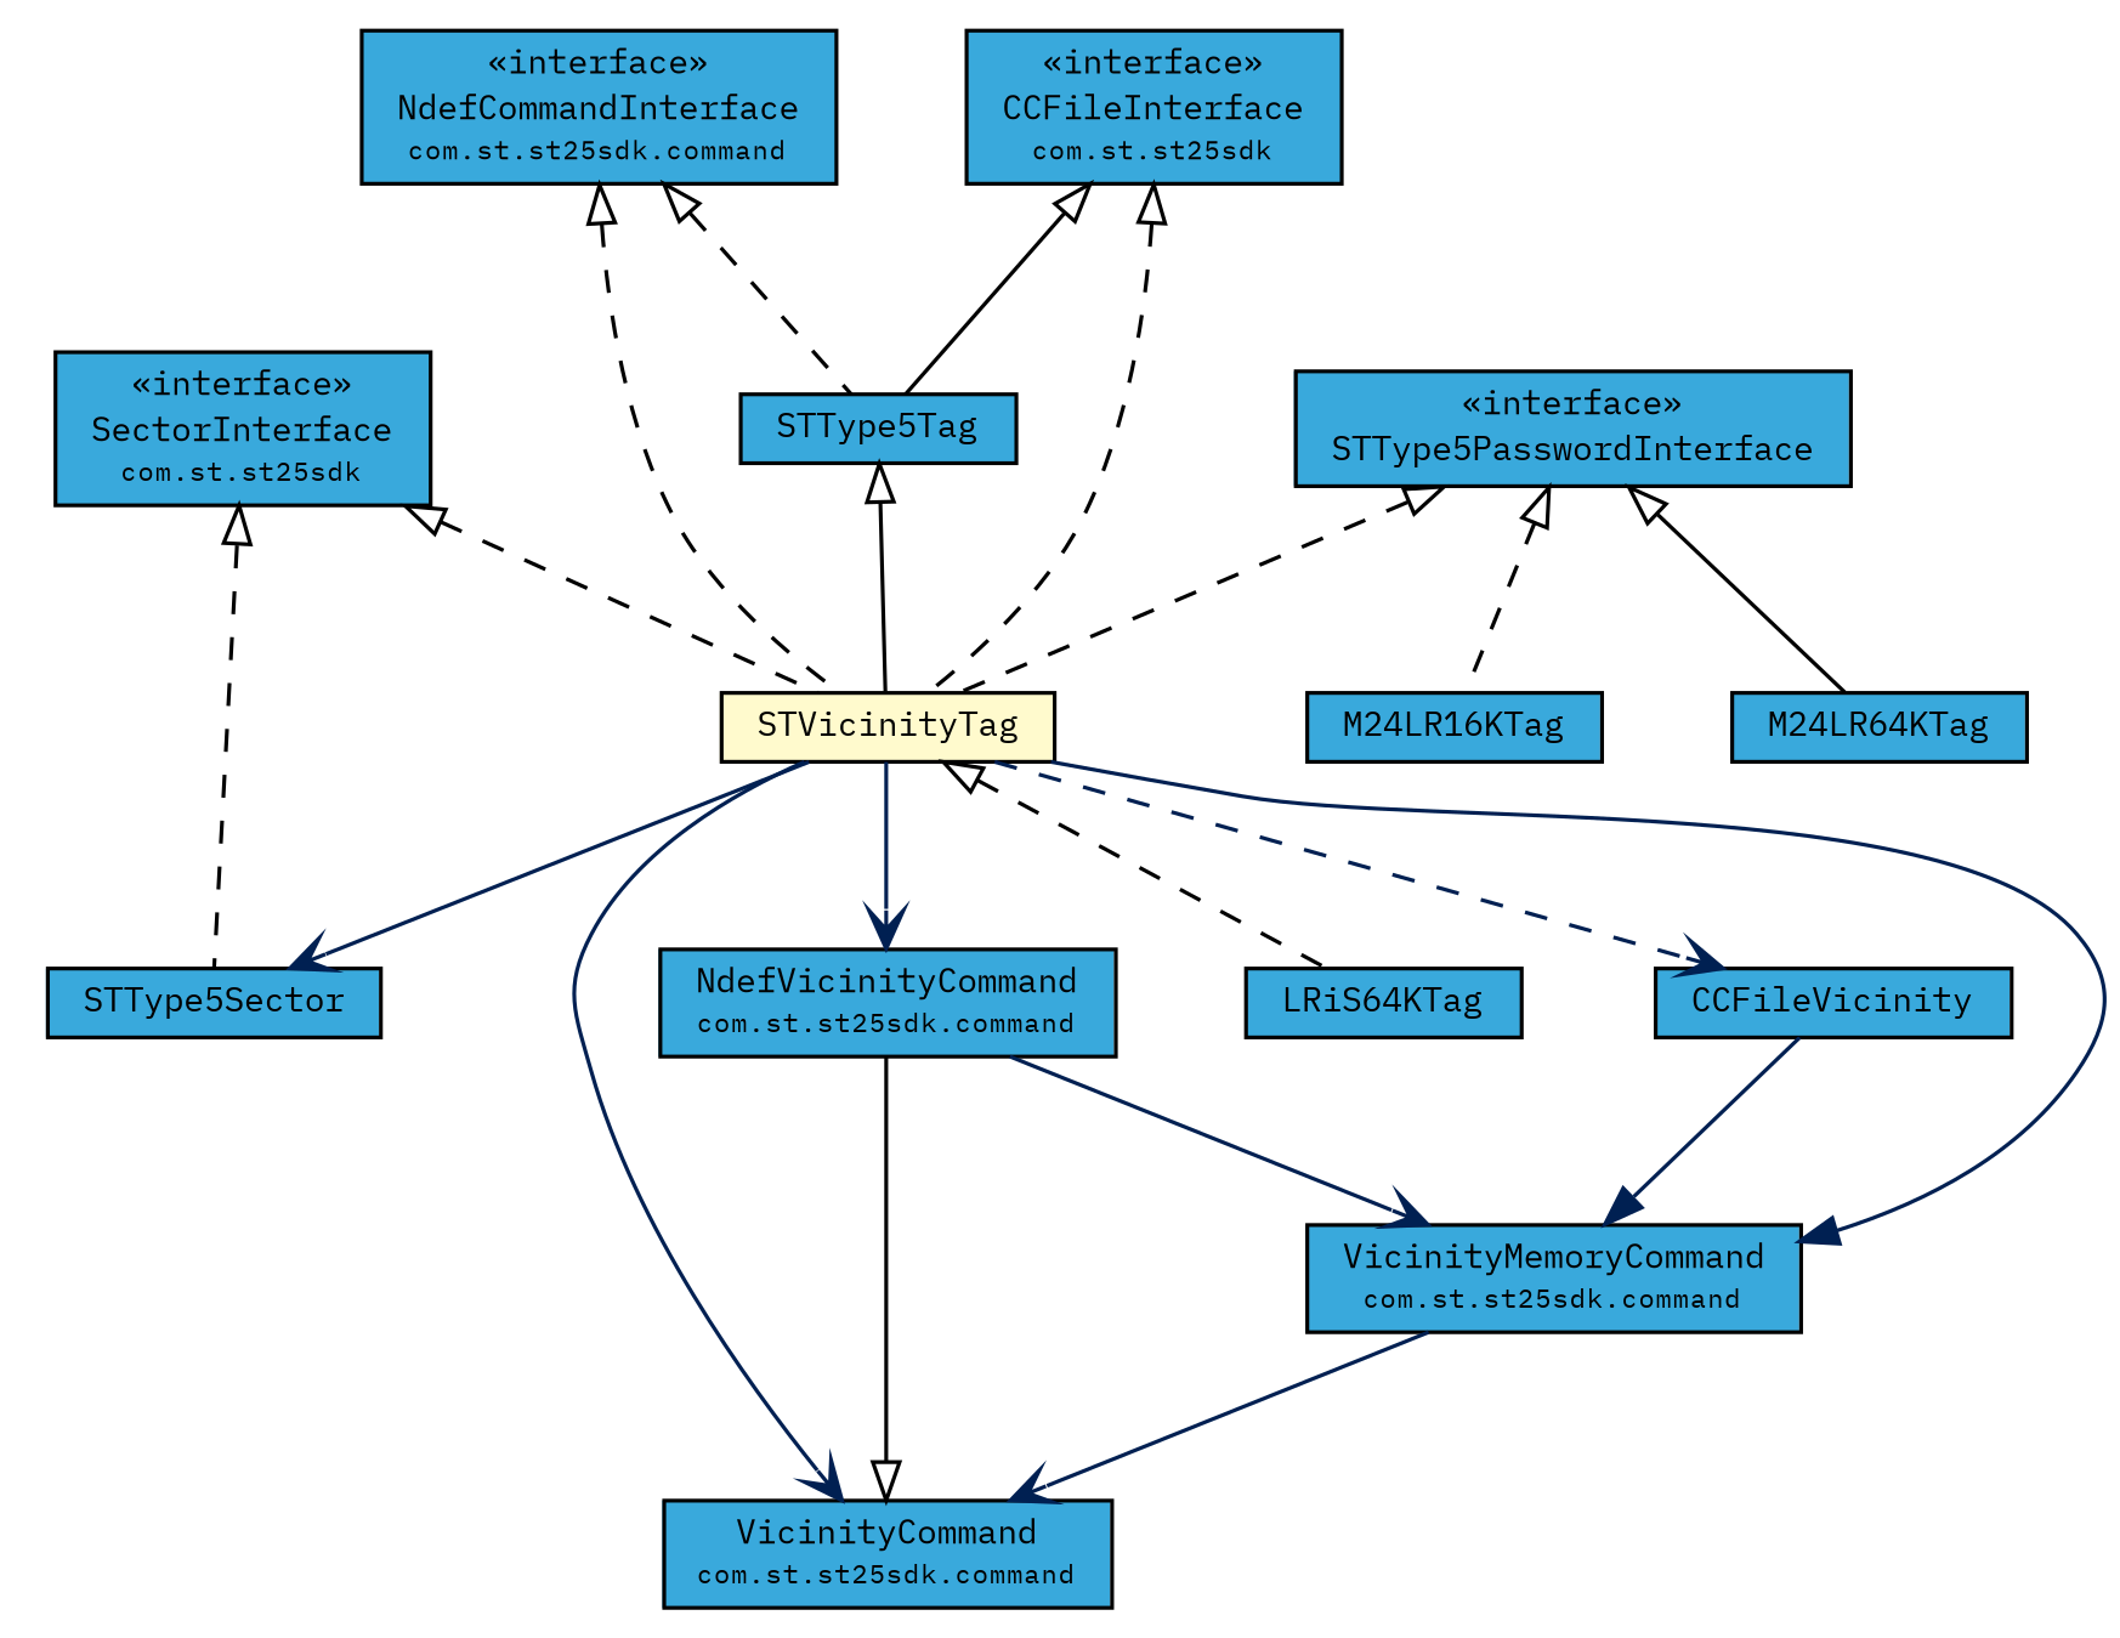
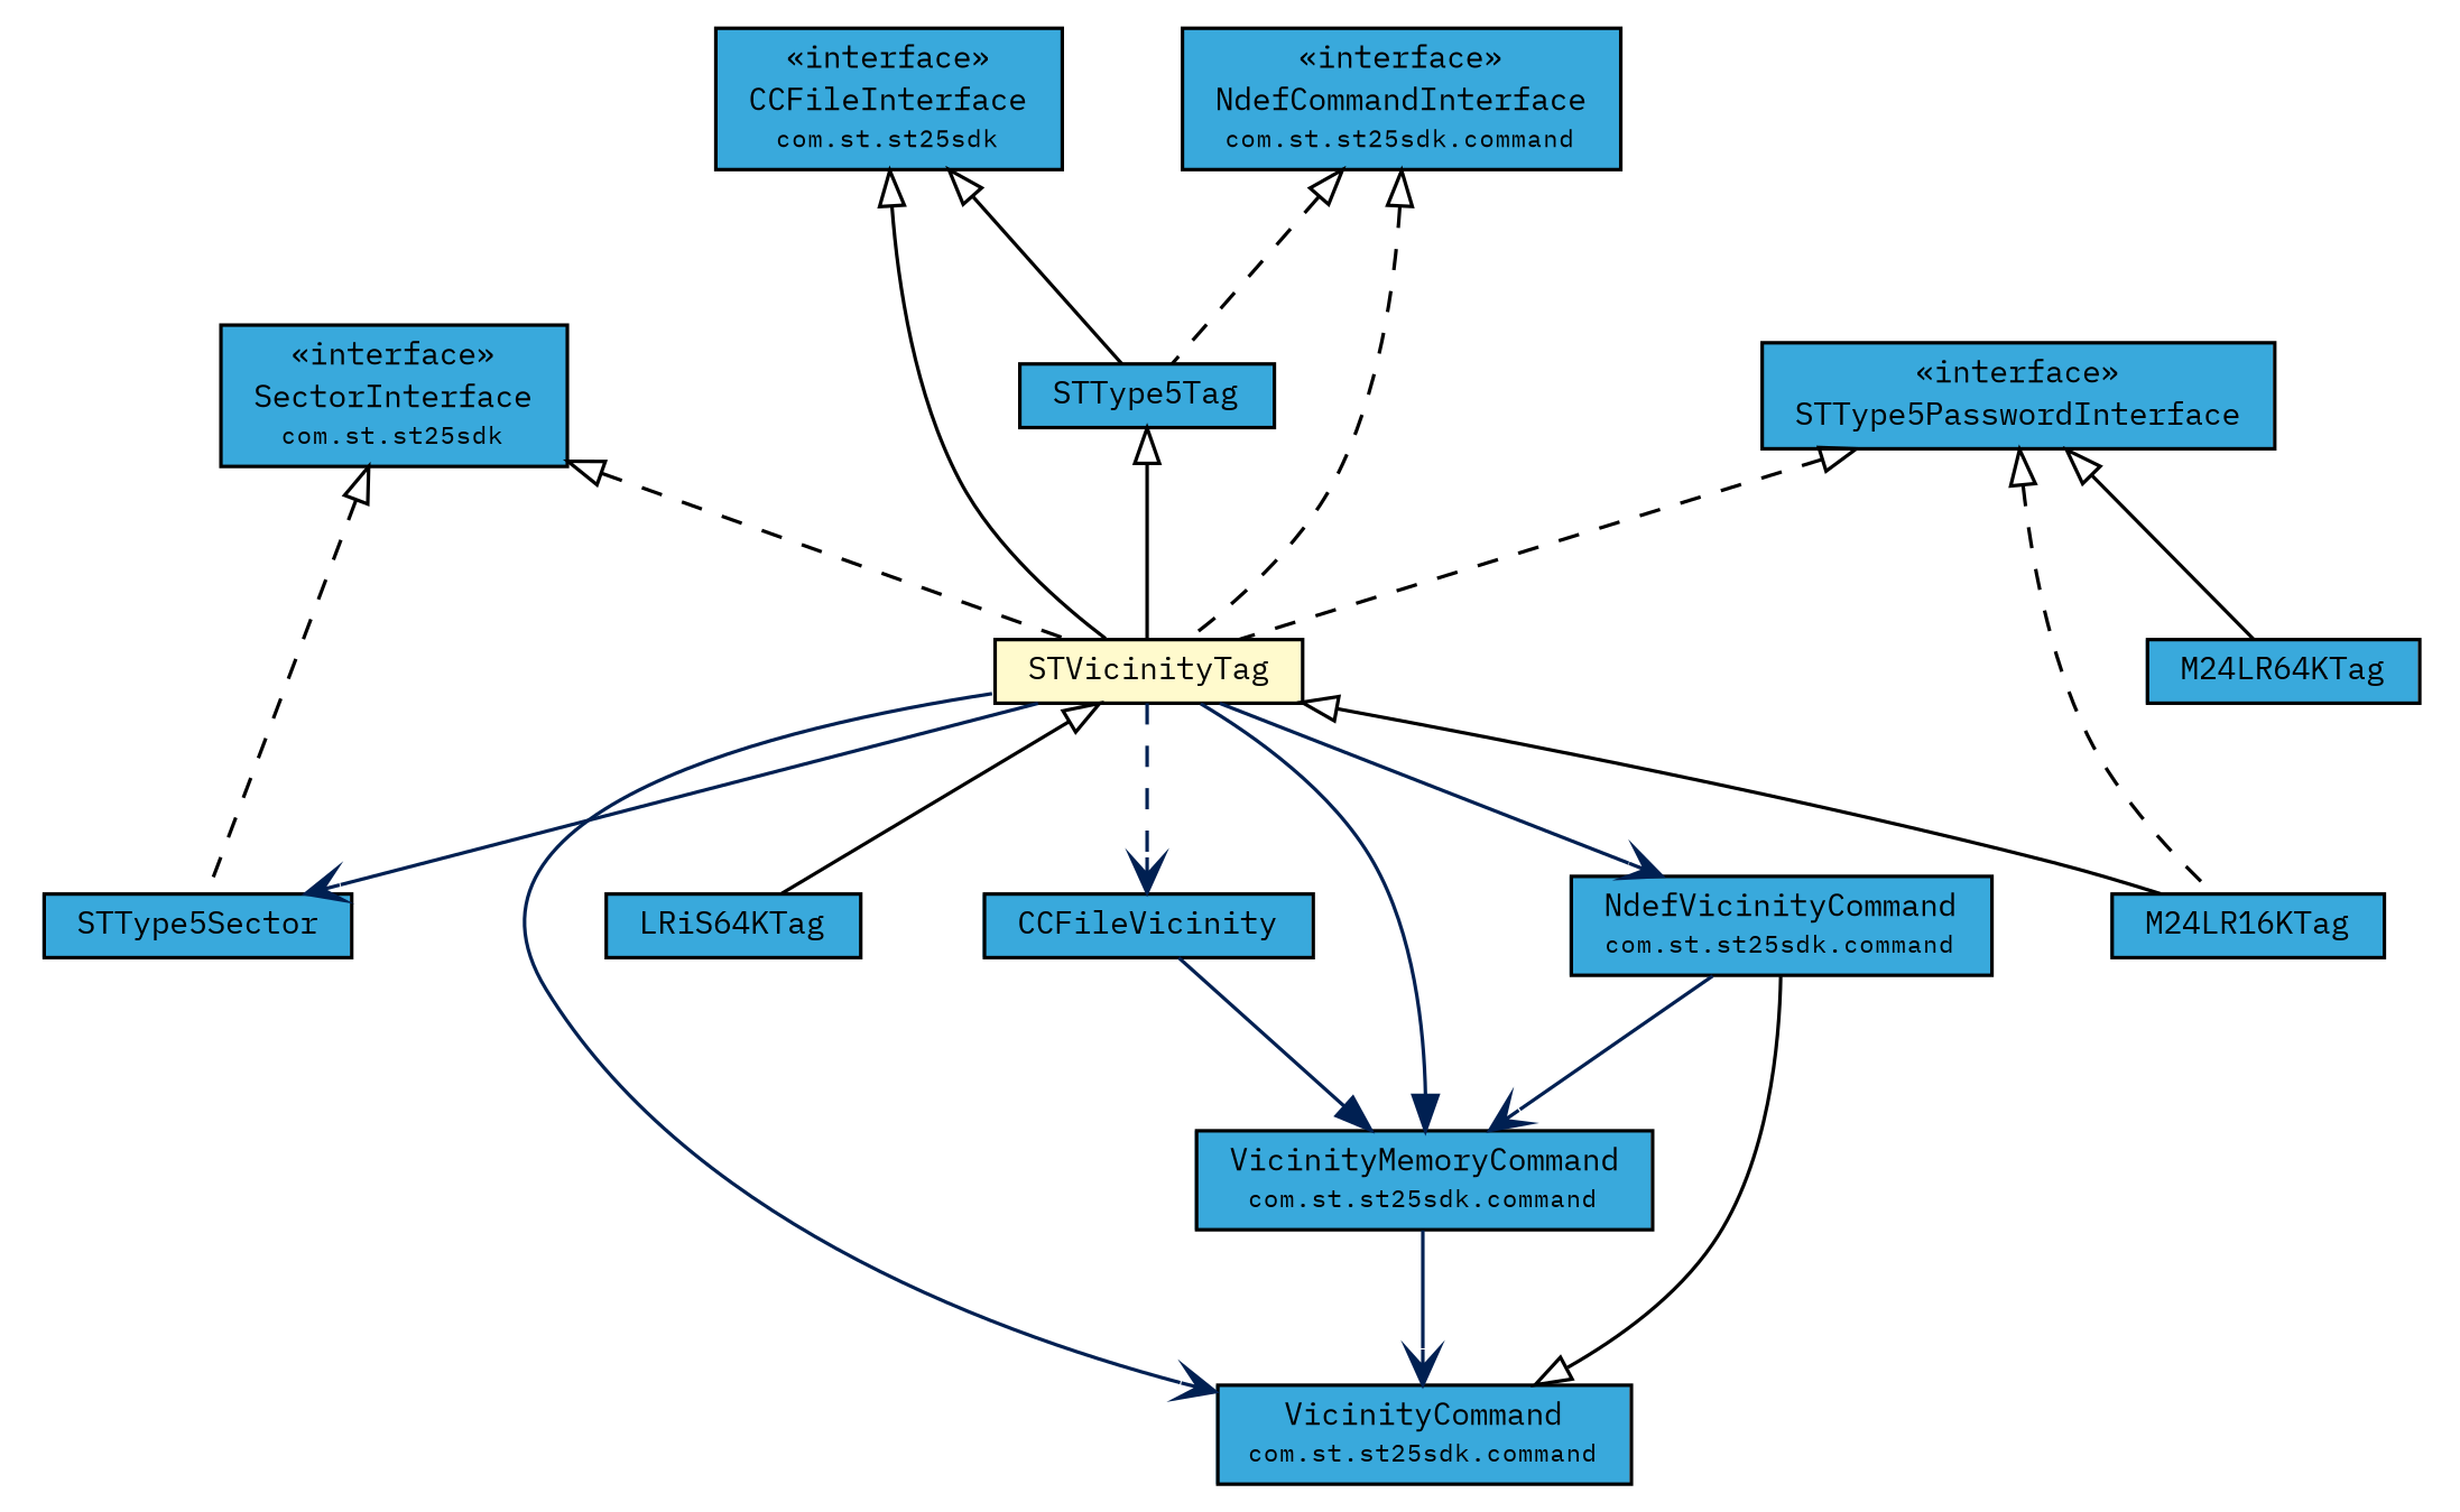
  digraph {
    fontname="IBM Plex Mono"
    nodesep=0.25
    ranksep=0.5
    node [fontcolor=black fontname="IBM Plex Mono" fontsize=9.0 shape=plaintext]
    edge [arrowtail=empty dir=back fontname="IBM Plex Mono" fontsize=10 headport=p labelfontname=Helvetica labelfontsize=10 tailport=p]
    n1 [label=<<table title="com.st.st25sdk.CCFileInterface" border="0" cellborder="1" cellspacing="0" cellpadding="2" port="p" bgcolor="#39a9dc" href="../CCFileInterface.html"> 		<tr><td><table border="0" cellspacing="0" cellpadding="1"> <tr><td align="center" balign="center"> &#171;interface&#187; </td></tr> <tr><td align="center" balign="center"> CCFileInterface </td></tr> <tr><td align="center" balign="center"><font point-size="7.0"> com.st.st25sdk </font></td></tr> 		</table></td></tr> 		</table>>]
    n2 [label=<<table title="com.st.st25sdk.type5.STType5Tag" border="0" cellborder="1" cellspacing="0" cellpadding="2" port="p" bgcolor="#39a9dc" href="./STType5Tag.html"> 		<tr><td><table border="0" cellspacing="0" cellpadding="1"> <tr><td align="center" balign="center"> STType5Tag </td></tr> 		</table></td></tr> 		</table>>]
    n3 [label=<<table title="com.st.st25sdk.type5.STVicinityTag" border="0" cellborder="1" cellspacing="0" cellpadding="2" port="p" bgcolor="lemonChiffon" href="./STVicinityTag.html"> 		<tr><td><table border="0" cellspacing="0" cellpadding="1"> <tr><td align="center" balign="center"> STVicinityTag </td></tr> 		</table></td></tr> 		</table>>]
    n4 [label=<<table title="com.st.st25sdk.type5.STType5Sector" border="0" cellborder="1" cellspacing="0" cellpadding="2" port="p" bgcolor="#39a9dc" href="./STType5Sector.html"> 		<tr><td><table border="0" cellspacing="0" cellpadding="1"> <tr><td align="center" balign="center"> STType5Sector </td></tr> 		</table></td></tr> 		</table>>]
    n5 [label=<<table title="com.st.st25sdk.command.NdefVicinityCommand" border="0" cellborder="1" cellspacing="0" cellpadding="2" port="p" bgcolor="#39a9dc" href="../command/NdefVicinityCommand.html"> 		<tr><td><table border="0" cellspacing="0" cellpadding="1"> <tr><td align="center" balign="center"> NdefVicinityCommand </td></tr> <tr><td align="center" balign="center"><font point-size="7.0"> com.st.st25sdk.command </font></td></tr> 		</table></td></tr> 		</table>>]
    n6 [label=<<table title="com.st.st25sdk.command.VicinityMemoryCommand" border="0" cellborder="1" cellspacing="0" cellpadding="2" port="p" bgcolor="#39a9dc" href="../command/VicinityMemoryCommand.html"> 		<tr><td><table border="0" cellspacing="0" cellpadding="1"> <tr><td align="center" balign="center"> VicinityMemoryCommand </td></tr> <tr><td align="center" balign="center"><font point-size="7.0"> com.st.st25sdk.command </font></td></tr> 		</table></td></tr> 		</table>>]
    n7 [label=<<table title="com.st.st25sdk.command.VicinityCommand" border="0" cellborder="1" cellspacing="0" cellpadding="2" port="p" bgcolor="#39a9dc" href="../command/VicinityCommand.html"> 		<tr><td><table border="0" cellspacing="0" cellpadding="1"> <tr><td align="center" balign="center"> VicinityCommand </td></tr> <tr><td align="center" balign="center"><font point-size="7.0"> com.st.st25sdk.command </font></td></tr> 		</table></td></tr> 		</table>>]
    n8 [label=<<table title="com.st.st25sdk.type5.LRiS64KTag" border="0" cellborder="1" cellspacing="0" cellpadding="2" port="p" bgcolor="#39a9dc" href="./LRiS64KTag.html"> 		<tr><td><table border="0" cellspacing="0" cellpadding="1"> <tr><td align="center" balign="center"> LRiS64KTag </td></tr> 		</table></td></tr> 		</table>>]
    n9 [label=<<table title="com.st.st25sdk.type5.M24LR16KTag" border="0" cellborder="1" cellspacing="0" cellpadding="2" port="p" bgcolor="#39a9dc" href="./M24LR16KTag.html"> 		<tr><td><table border="0" cellspacing="0" cellpadding="1"> <tr><td align="center" balign="center"> M24LR16KTag </td></tr> 		</table></td></tr> 		</table>>]
    n10 [label=<<table title="com.st.st25sdk.type5.CCFileVicinity" border="0" cellborder="1" cellspacing="0" cellpadding="2" port="p" bgcolor="#39a9dc" href="./CCFileVicinity.html"> 		<tr><td><table border="0" cellspacing="0" cellpadding="1"> <tr><td align="center" balign="center"> CCFileVicinity </td></tr> 		</table></td></tr> 		</table>>]
    n11 [label=<<table title="com.st.st25sdk.SectorInterface" border="0" cellborder="1" cellspacing="0" cellpadding="2" port="p" bgcolor="#39a9dc" href="../SectorInterface.html"> 		<tr><td><table border="0" cellspacing="0" cellpadding="1"> <tr><td align="center" balign="center"> &#171;interface&#187; </td></tr> <tr><td align="center" balign="center"> SectorInterface </td></tr> <tr><td align="center" balign="center"><font point-size="7.0"> com.st.st25sdk </font></td></tr> 		</table></td></tr> 		</table>>]
    n12 [label=<<table title="com.st.st25sdk.command.NdefCommandInterface" border="0" cellborder="1" cellspacing="0" cellpadding="2" port="p" bgcolor="#39a9dc" href="../command/NdefCommandInterface.html"> 		<tr><td><table border="0" cellspacing="0" cellpadding="1"> <tr><td align="center" balign="center"> &#171;interface&#187; </td></tr> <tr><td align="center" balign="center"> NdefCommandInterface </td></tr> <tr><td align="center" balign="center"><font point-size="7.0"> com.st.st25sdk.command </font></td></tr> 		</table></td></tr> 		</table>>]
    n13 [label=<<table title="com.st.st25sdk.type5.STType5PasswordInterface" border="0" cellborder="1" cellspacing="0" cellpadding="2" port="p" bgcolor="#39a9dc" href="./STType5PasswordInterface.html"> 		<tr><td><table border="0" cellspacing="0" cellpadding="1"> <tr><td align="center" balign="center"> &#171;interface&#187; </td></tr> <tr><td align="center" balign="center"> STType5PasswordInterface </td></tr> 		</table></td></tr> 		</table>>]
    n14 [label=<<table title="com.st.st25sdk.type5.M24LR64KTag" border="0" cellborder="1" cellspacing="0" cellpadding="2" port="p" bgcolor="#39a9dc" href="./M24LR64KTag.html"> 		<tr><td><table border="0" cellspacing="0" cellpadding="1"> <tr><td align="center" balign="center"> M24LR64KTag </td></tr> 		</table></td></tr> 		</table>>]
    n1 -> n2 [style=solid]
-   n1 -> n3 [style=dashed]
+   n1 -> n3 [style=solid]
    n2 -> n3
    n3 -> n4 [arrowhead=open color="#002052" fontcolor="#002052" fontsize=10.0 arrowtail="" dir=""]
    n3 -> n5 [arrowhead=open color="#002052" fontcolor="#002052" fontsize=10.0 arrowtail="" dir=""]
    n3 -> n6 [arrowhead=normal color="#002052" fontcolor="#002052" fontsize=10.0 arrowtail="" dir=""]
    n3 -> n7 [arrowhead=open color="#002052" fontcolor="#002052" fontsize=10.0 arrowtail="" dir=""]
-   n3 -> n8 [style=dashed]
+   n3 -> n8
+   n3 -> n9
    n3 -> n10 [arrowhead=open color="#002052" fontcolor="#002052" fontsize=10.0 style=dashed arrowtail="" dir=""]
    n5 -> n6 [arrowhead=open color="#002052" fontcolor="#002052" fontsize=10.0 arrowtail="" dir=""]
    n6 -> n7 [arrowhead=open color="#002052" fontcolor="#002052" fontsize=10.0 arrowtail="" dir=""]
    n7 -> n5
    n10 -> n6 [arrowhead=normal color="#002052" fontcolor="#002052" fontsize=10.0 arrowtail="" dir=""]
    n11 -> n3 [style=dashed]
    n11 -> n4 [style=dashed]
    n12 -> n2 [style=dashed]
    n12 -> n3 [style=dashed]
    n13 -> n3 [style=dashed]
    n13 -> n9 [style=dashed]
    n13 -> n14 [style=solid]
  }
